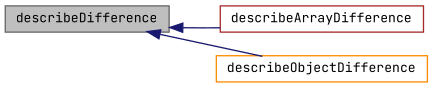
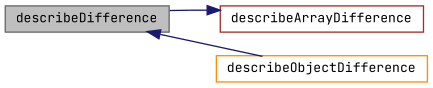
  digraph {
    fontname="JetBrains Mono"
    rankdir=LR
    node [fillcolor=white fontname="JetBrains Mono" fontsize=10 shape=record style=filled]
    edge [color=midnightblue dir=back fontname="JetBrains Mono" fontsize=10 labelfontname=Helvetica labelfontsize=10 style=solid]
    n1 [color=gray40 fillcolor=grey75 fontcolor=black height=0.2 label=describeDifference width=0.4]
    n2 [color=brown height=0.2 label=describeArrayDifference width=0.4]
    n3 [color=darkorange height=0.2 label=describeObjectDifference width=0.4]
-   n1 -> n2
+   n2 -> n1
    n1 -> n3
  }
